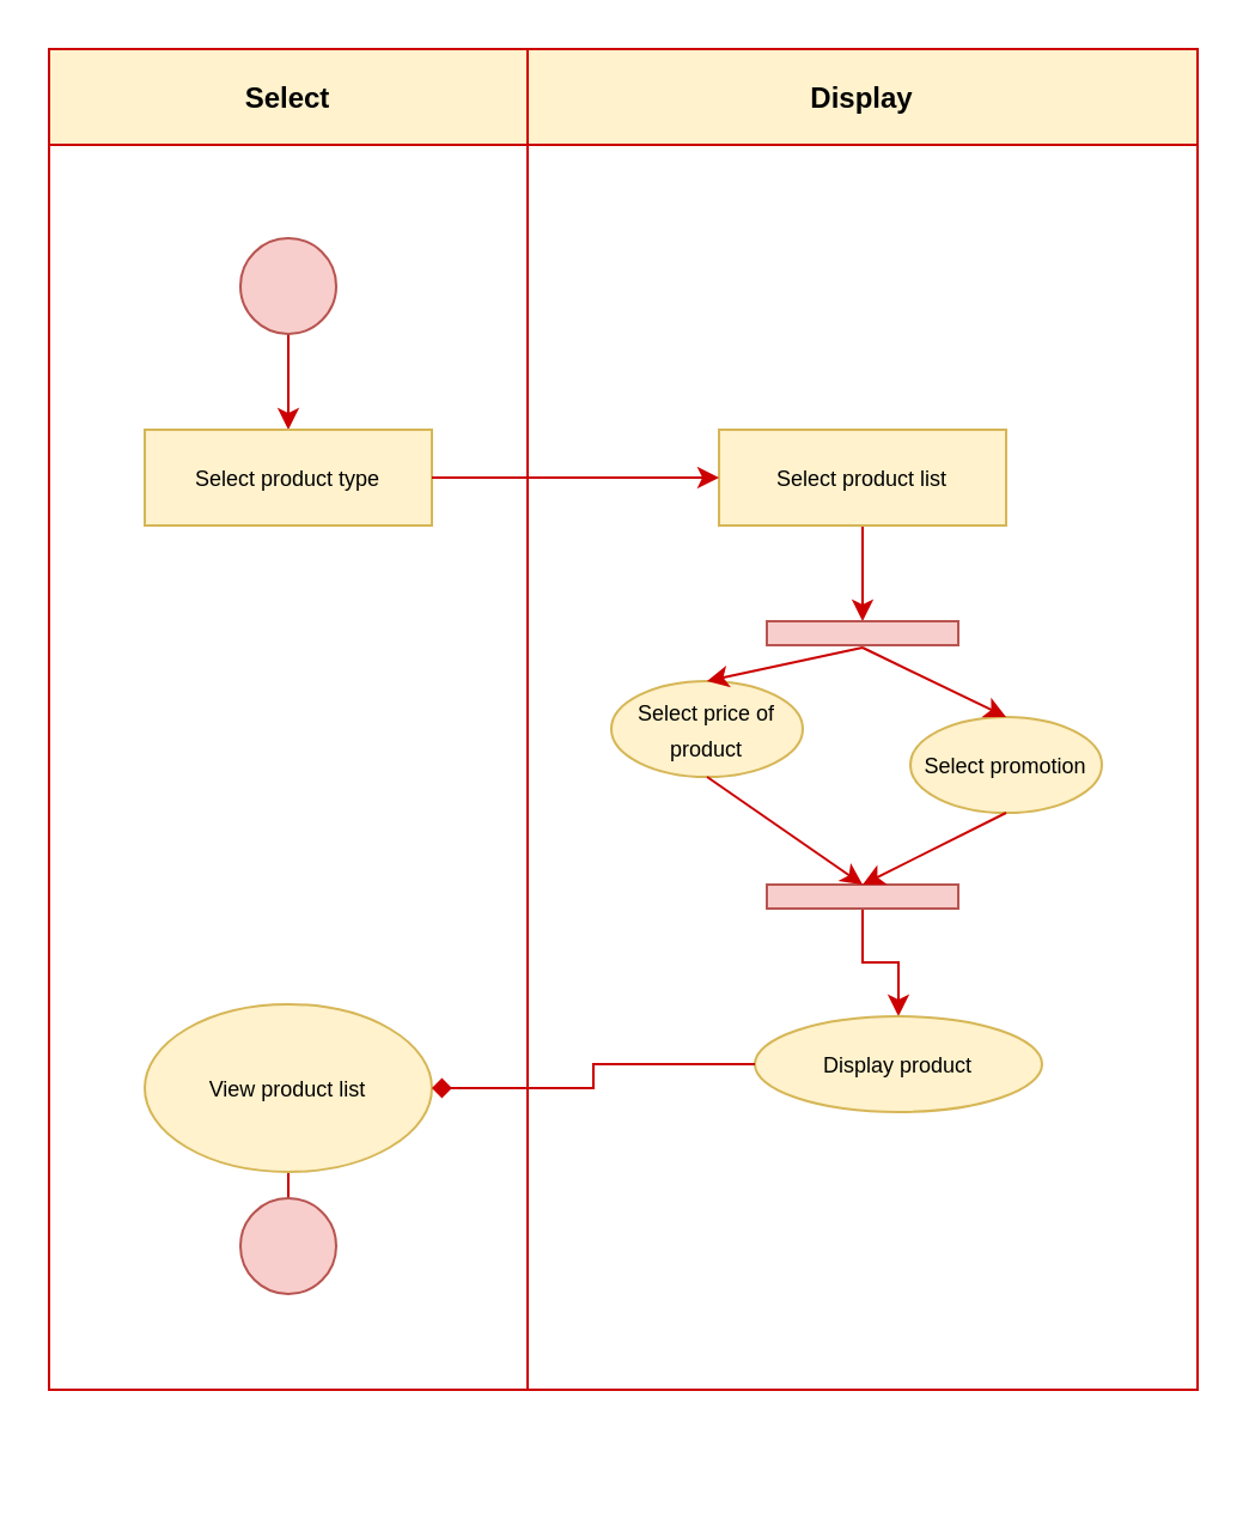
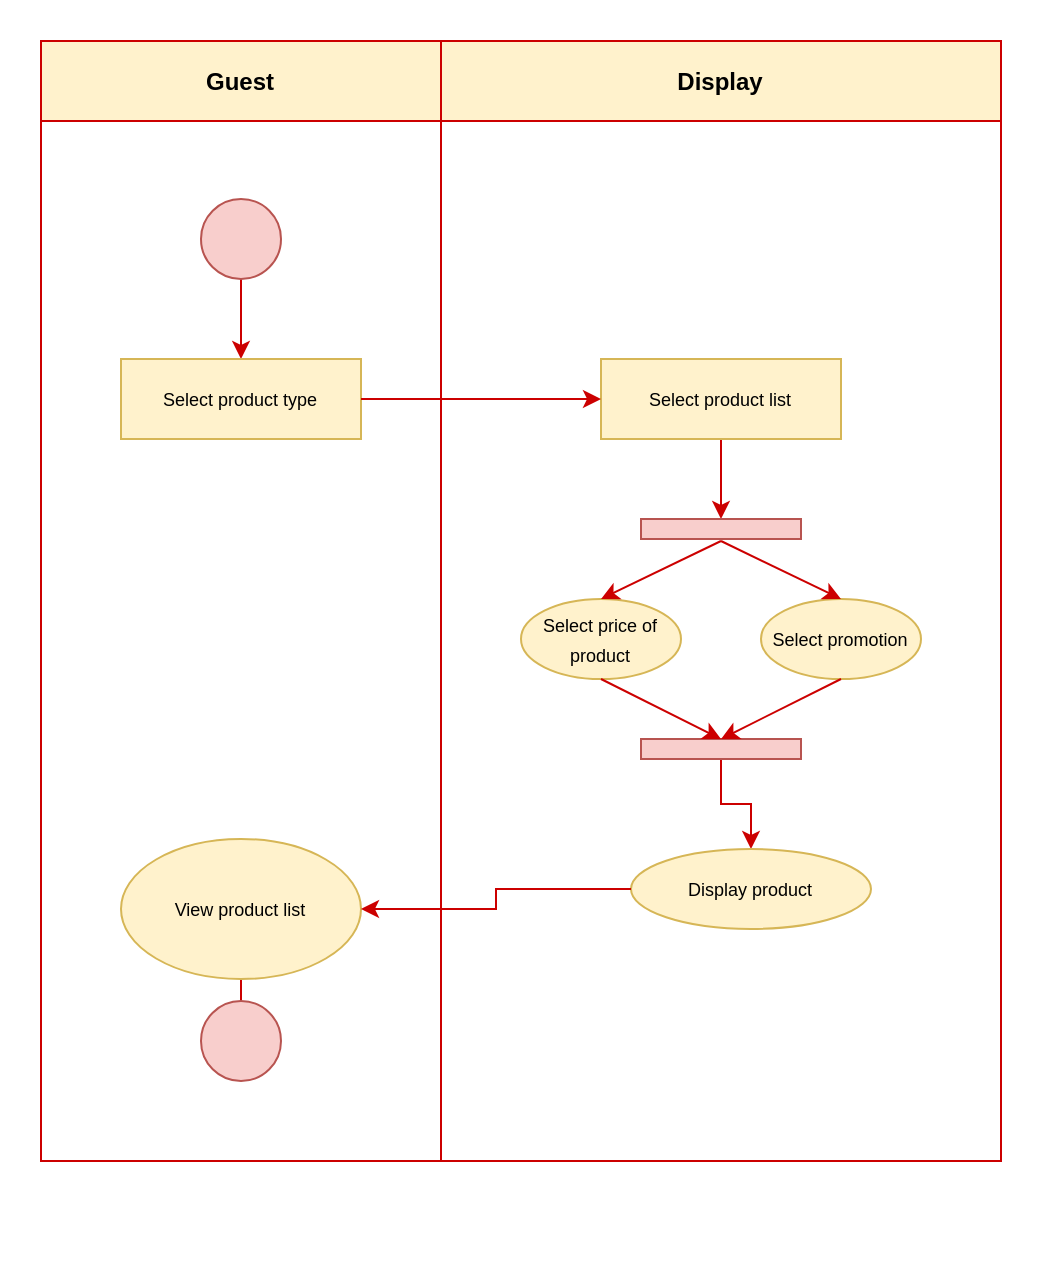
  <mxCell id="0" />
  <mxCell id="1" parent="0" />
  <mxCell id="2" value="" style="group;dashed=1;" vertex="1" connectable="0" parent="1"><mxGeometry x="20" y="60" width="480" height="560" as="geometry" /></mxCell>
- <mxCell id="3" value="Select" style="swimlane;startSize=40;fillColor=#fff2cc;strokeColor=#CC0000;" vertex="1" parent="2"><mxGeometry y="-40" width="200" height="560" as="geometry" /></mxCell>
+ <mxCell id="3" value="Guest" style="swimlane;startSize=40;fillColor=#fff2cc;strokeColor=#CC0000;" vertex="1" parent="2"><mxGeometry y="-40" width="200" height="560" as="geometry" /></mxCell>
  <mxCell id="4" value="" style="edgeStyle=orthogonalEdgeStyle;rounded=0;orthogonalLoop=1;jettySize=auto;html=1;strokeColor=#CC0000;" edge="1" parent="3" source="5" target="6"><mxGeometry relative="1" as="geometry" /></mxCell>
  <mxCell id="5" value="" style="ellipse;whiteSpace=wrap;html=1;aspect=fixed;fillColor=#f8cecc;strokeColor=#b85450;" vertex="1" parent="3"><mxGeometry x="80" y="79" width="40" height="40" as="geometry" /></mxCell>
  <mxCell id="6" value="&lt;font style=&quot;font-size: 9px;&quot;&gt;Select product type&lt;/font&gt;" style="whiteSpace=wrap;html=1;fillColor=#fff2cc;strokeColor=#d6b656;rounded=0;" vertex="1" parent="3"><mxGeometry x="40" y="159" width="120" height="40" as="geometry" /></mxCell>
  <mxCell id="7" value="" style="edgeStyle=orthogonalEdgeStyle;rounded=0;orthogonalLoop=1;jettySize=auto;html=1;strokeColor=#CC0000;fontSize=9;" edge="1" parent="3" source="8"><mxGeometry relative="1" as="geometry"><mxPoint x="100" y="479" as="targetPoint" /></mxGeometry></mxCell>
  <mxCell id="8" value="&lt;font style=&quot;font-size: 9px;&quot;&gt;View product list&lt;/font&gt;" style="ellipse;whiteSpace=wrap;html=1;fillColor=#fff2cc;strokeColor=#d6b656;" vertex="1" parent="3"><mxGeometry x="40" y="399" width="120" height="70" as="geometry" /></mxCell>
  <mxCell id="9" value="" style="ellipse;whiteSpace=wrap;html=1;aspect=fixed;fillColor=#f8cecc;strokeColor=#b85450;" vertex="1" parent="3"><mxGeometry x="80" y="480" width="40" height="40" as="geometry" /></mxCell>
  <mxCell id="10" value="Display" style="swimlane;startSize=40;fillColor=#fff2cc;strokeColor=#CC0000;" vertex="1" parent="2"><mxGeometry x="200" y="-40" width="280" height="560" as="geometry" /></mxCell>
  <mxCell id="11" value="" style="edgeStyle=orthogonalEdgeStyle;rounded=0;orthogonalLoop=1;jettySize=auto;html=1;strokeColor=#CC0000;" edge="1" parent="10" source="12" target="13"><mxGeometry relative="1" as="geometry" /></mxCell>
  <mxCell id="12" value="&lt;font style=&quot;font-size: 9px;&quot;&gt;Select product list&lt;/font&gt;" style="whiteSpace=wrap;html=1;fillColor=#fff2cc;strokeColor=#d6b656;rounded=0;" vertex="1" parent="10"><mxGeometry x="80" y="159" width="120" height="40" as="geometry" /></mxCell>
  <mxCell id="13" value="" style="whiteSpace=wrap;html=1;fillColor=#f8cecc;strokeColor=#b85450;" vertex="1" parent="10"><mxGeometry x="100" y="239" width="80" height="10" as="geometry" /></mxCell>
- <mxCell id="14" value="&lt;font style=&quot;font-size: 9px;&quot;&gt;Select price of product&lt;/font&gt;" style="ellipse;whiteSpace=wrap;html=1;fillColor=#fff2cc;strokeColor=#d6b656;" vertex="1" parent="10"><mxGeometry x="35" y="264" width="80" height="40" as="geometry" /></mxCell>
+ <mxCell id="14" value="&lt;font style=&quot;font-size: 9px;&quot;&gt;Select price of product&lt;/font&gt;" style="ellipse;whiteSpace=wrap;html=1;fillColor=#fff2cc;strokeColor=#d6b656;" vertex="1" parent="10"><mxGeometry x="40" y="279" width="80" height="40" as="geometry" /></mxCell>
  <mxCell id="15" value="&lt;font style=&quot;font-size: 9px;&quot;&gt;Select promotion&lt;/font&gt;" style="ellipse;whiteSpace=wrap;html=1;fillColor=#fff2cc;strokeColor=#d6b656;" vertex="1" parent="10"><mxGeometry x="160" y="279" width="80" height="40" as="geometry" /></mxCell>
  <mxCell id="16" value="" style="edgeStyle=orthogonalEdgeStyle;rounded=0;orthogonalLoop=1;jettySize=auto;html=1;strokeColor=#CC0000;fontSize=9;" edge="1" parent="10" source="17" target="18"><mxGeometry relative="1" as="geometry" /></mxCell>
  <mxCell id="17" value="" style="whiteSpace=wrap;html=1;fillColor=#f8cecc;strokeColor=#b85450;" vertex="1" parent="10"><mxGeometry x="100" y="349" width="80" height="10" as="geometry" /></mxCell>
  <mxCell id="18" value="&lt;font style=&quot;font-size: 9px;&quot;&gt;Display product&lt;/font&gt;" style="ellipse;whiteSpace=wrap;html=1;fillColor=#fff2cc;strokeColor=#d6b656;" vertex="1" parent="10"><mxGeometry x="95" y="404" width="120" height="40" as="geometry" /></mxCell>
  <mxCell id="19" value="" style="endArrow=classic;html=1;rounded=0;strokeColor=#CC0000;fontSize=9;exitX=0.5;exitY=1;exitDx=0;exitDy=0;entryX=0.5;entryY=0;entryDx=0;entryDy=0;" edge="1" parent="10" source="15" target="17"><mxGeometry width="50" height="50" relative="1" as="geometry"><mxPoint x="150" y="299" as="sourcePoint" /><mxPoint x="140" y="389" as="targetPoint" /></mxGeometry></mxCell>
  <mxCell id="20" value="" style="endArrow=classic;html=1;rounded=0;strokeColor=#CC0000;fontSize=9;exitX=0.5;exitY=1;exitDx=0;exitDy=0;entryX=0.5;entryY=0;entryDx=0;entryDy=0;" edge="1" parent="10" source="14" target="17"><mxGeometry width="50" height="50" relative="1" as="geometry"><mxPoint x="160" y="309" as="sourcePoint" /><mxPoint x="140" y="389" as="targetPoint" /></mxGeometry></mxCell>
  <mxCell id="21" value="" style="edgeStyle=orthogonalEdgeStyle;rounded=0;orthogonalLoop=1;jettySize=auto;html=1;strokeColor=#CC0000;" edge="1" parent="2" source="6" target="12"><mxGeometry relative="1" as="geometry" /></mxCell>
- <mxCell id="22" value="" style="edgeStyle=orthogonalEdgeStyle;rounded=0;orthogonalLoop=1;jettySize=auto;html=1;strokeColor=#CC0000;fontSize=9;endArrow=diamond;" edge="1" parent="2" source="18" target="8"><mxGeometry relative="1" as="geometry" /></mxCell>
+ <mxCell id="22" value="" style="edgeStyle=orthogonalEdgeStyle;rounded=0;orthogonalLoop=1;jettySize=auto;html=1;strokeColor=#CC0000;fontSize=9;" edge="1" parent="2" source="18" target="8"><mxGeometry relative="1" as="geometry" /></mxCell>
  <mxCell id="23" value="" style="endArrow=classic;html=1;rounded=0;strokeColor=#CC0000;fontSize=9;entryX=0.5;entryY=0;entryDx=0;entryDy=0;" edge="1" parent="1" target="15"><mxGeometry width="50" height="50" relative="1" as="geometry"><mxPoint x="360" y="270" as="sourcePoint" /><mxPoint x="360" y="369" as="targetPoint" /></mxGeometry></mxCell>
  <mxCell id="24" value="" style="endArrow=classic;html=1;rounded=0;strokeColor=#CC0000;fontSize=9;entryX=0.5;entryY=0;entryDx=0;entryDy=0;" edge="1" parent="1" target="14"><mxGeometry width="50" height="50" relative="1" as="geometry"><mxPoint x="360" y="270" as="sourcePoint" /><mxPoint x="360" y="439" as="targetPoint" /></mxGeometry></mxCell>
